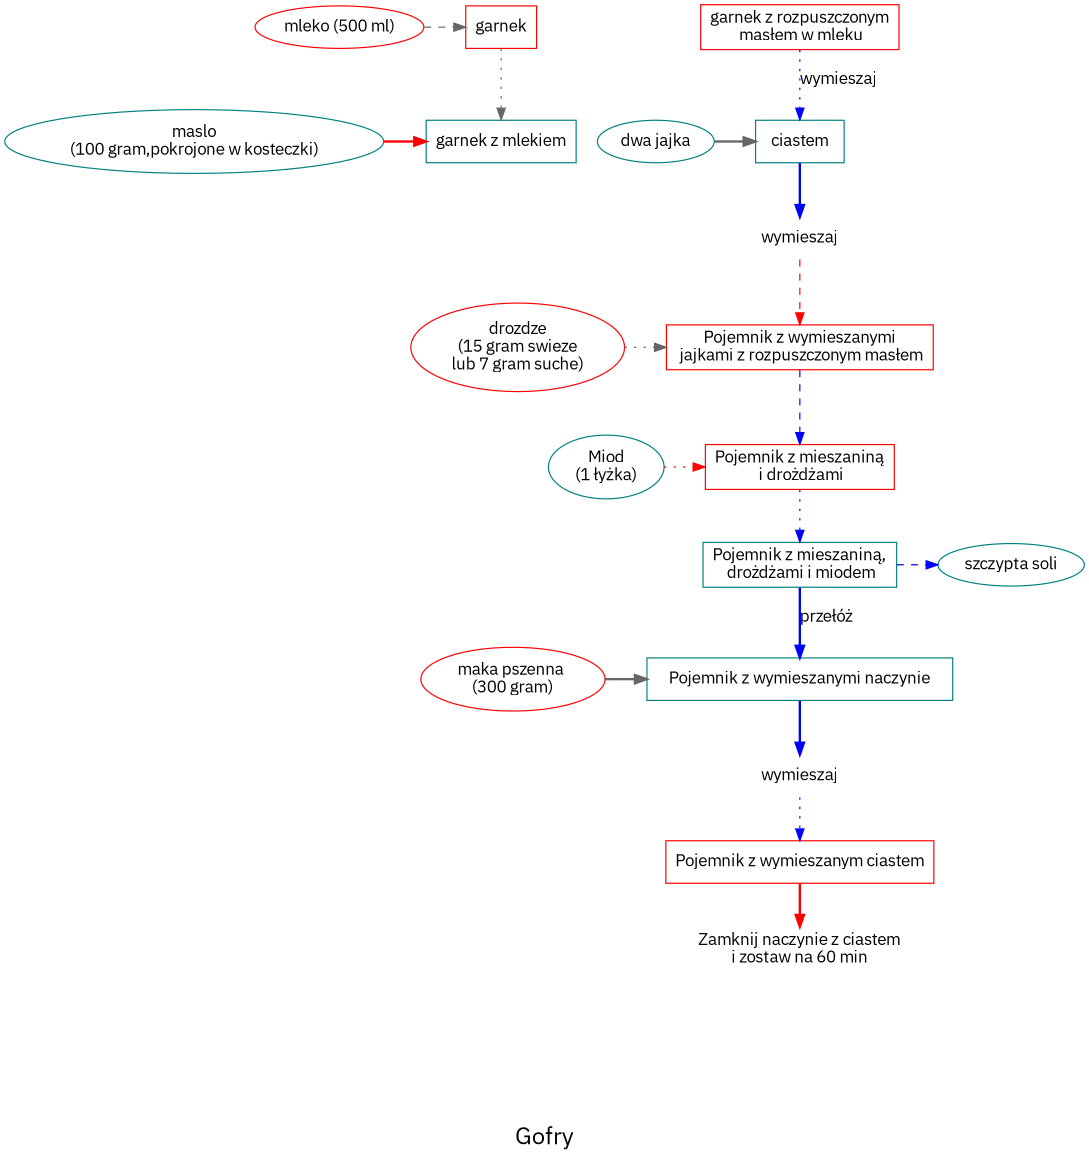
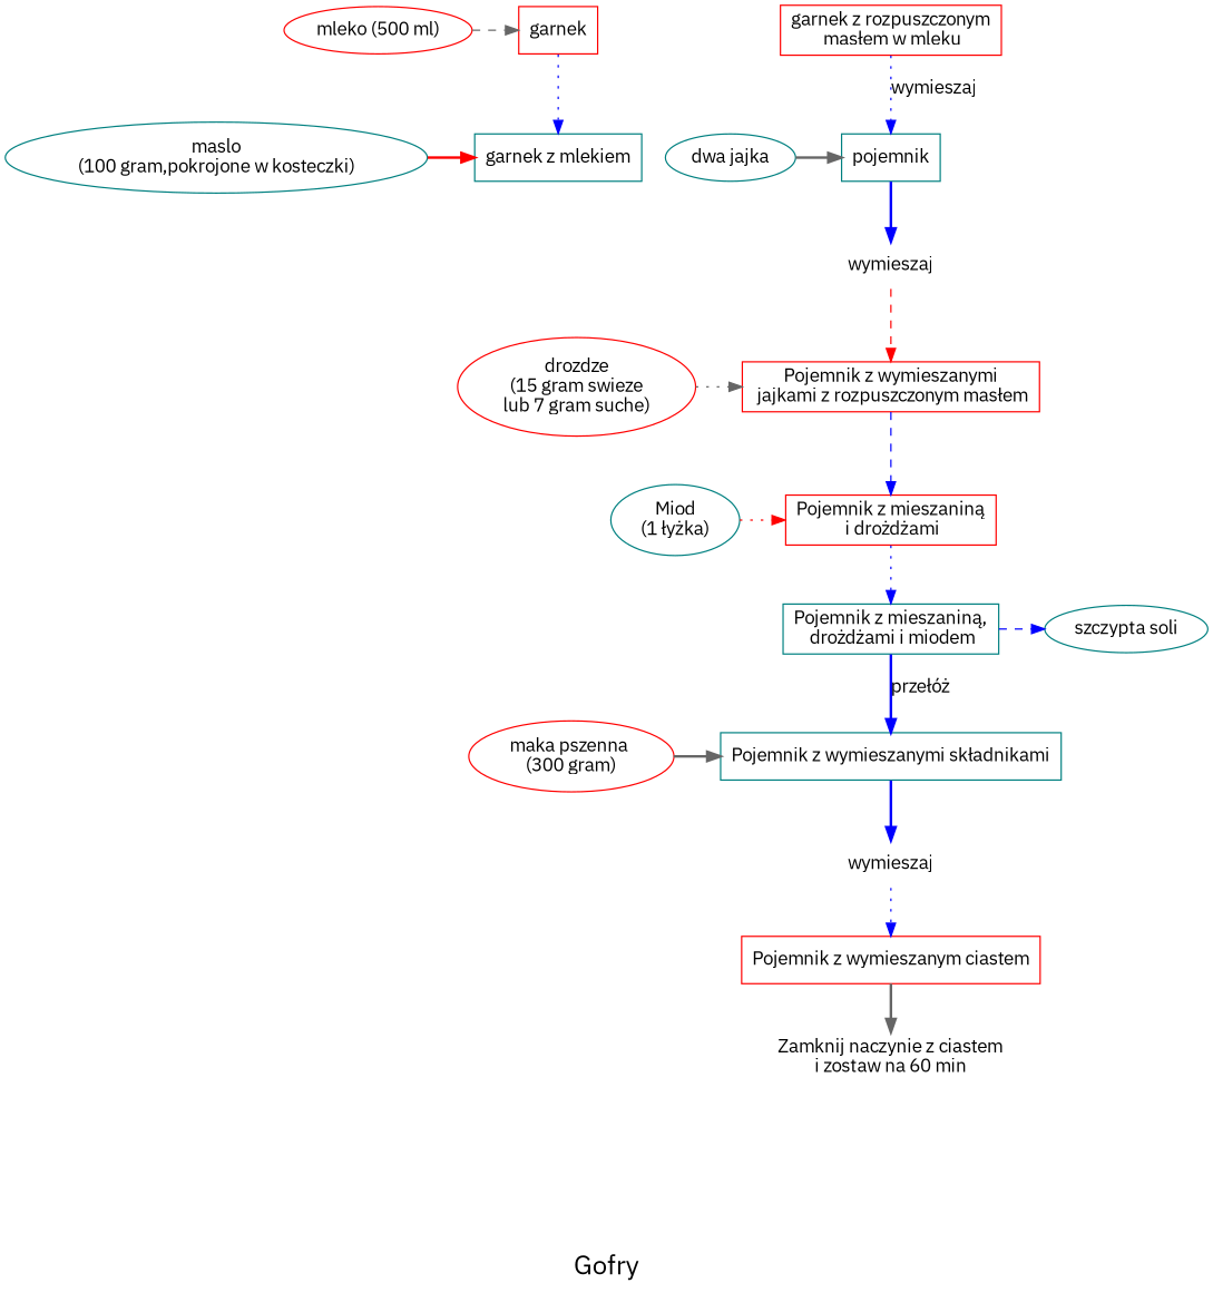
  digraph {
    fontname="IBM Plex Sans"
    fontsize=20
    label="\n\nGofry"
    node [color=teal fontname="IBM Plex Sans" shape=rectangle]
    edge [color=blue fontname="IBM Plex Sans" style=bold]
    n1 [color=red label="mleko (500 ml)" shape=""]
    n2 [color=red label=garnek]
    n3 [label="maslo\n(100 gram,pokrojone w kosteczki)" shape=""]
    n4 [label="garnek z mlekiem"]
    n5 [label="dwa jajka" shape=""]
-   n6 [label=ciastem]
+   n6 [label=pojemnik]
    n7 [color=red label="drozdze\n(15 gram swieze\nlub 7 gram suche)" shape=""]
    n8 [color=red label="Pojemnik z wymieszanymi\n jajkami z rozpuszczonym masłem"]
    n9 [label="Miod\n(1 łyżka)" shape=""]
    n10 [color=red label="Pojemnik z mieszaniną\n i drożdżami"]
    n11 [label="szczypta soli" shape=""]
    n12 [label="Pojemnik z mieszaniną,\n drożdżami i miodem"]
    n13 [color=red label="maka pszenna \n(300 gram)" shape=""]
-   n14 [label="Pojemnik z wymieszanymi naczynie"]
+   n14 [label="Pojemnik z wymieszanymi składnikami"]
    n15 [label=wymieszaj shape=none]
    n16 [label=wymieszaj shape=none]
    n17 [color=red label="Pojemnik z wymieszanym ciastem"]
    n18 [color=red label="garnek z rozpuszczonym\n masłem w mleku"]
    n19 [label="Zamknij naczynie z ciastem\ni zostaw na 60 min" shape=none]
    subgraph sub_1 {
      rank=same
      n1
      n2
    }
    subgraph sub_2 {
      rank=same
      n3
      n4
    }
    subgraph sub_3 {
      rank=same
      n5
      n6
    }
    subgraph sub_4 {
      rank=same
      n7
      n8
    }
    subgraph sub_5 {
      rank=same
      n9
      n10
    }
    subgraph sub_6 {
      rank=same
      n11
      n12
    }
    subgraph sub_7 {
      rank=same
      n13
      n14
    }
    n1 -> n2 [color=gray40 style=dashed]
-   n2 -> n4 [color=gray40 style=dotted]
+   n2 -> n4 [style=dotted]
    n3 -> n4 [color=red]
    n5 -> n6 [color=gray40]
    n6 -> n15
    n7 -> n8 [color=gray40 style=dotted]
    n8 -> n10 [style=dashed]
    n9 -> n10 [color=red style=dotted]
    n10 -> n12 [style=dotted]
    n12 -> n11 [style=dashed]
    n12 -> n14 [label="przełóż"]
    n13 -> n14 [color=gray40]
    n14 -> n16
    n15 -> n8 [color=red style=dashed]
    n16 -> n17 [style=dotted]
-   n17 -> n19 [color=red]
+   n17 -> n19 [color=gray40]
    n18 -> n6 [label=wymieszaj style=dotted]
  }
